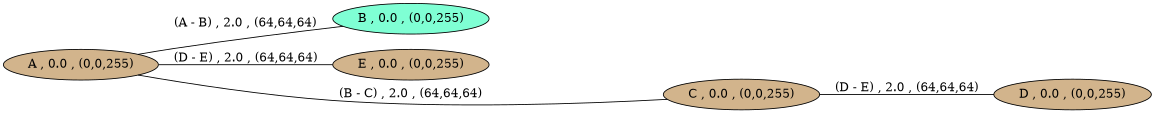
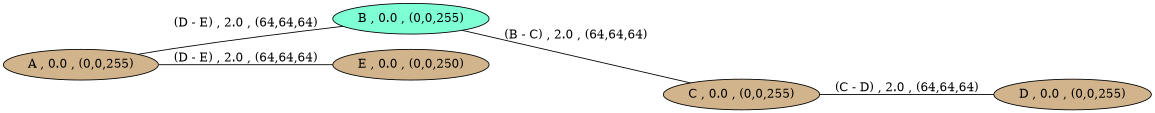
  graph {
    rankdir=LR
    node [fillcolor=tan style=filled]
    n1 [label="A , 0.0 , (0,0,255)"]
    n2 [fillcolor=aquamarine label="B , 0.0 , (0,0,255)"]
-   n3 [label="E , 0.0 , (0,0,255)"]
+   n3 [label="E , 0.0 , (0,0,250)"]
    n4 [label="C , 0.0 , (0,0,255)"]
    n5 [label="D , 0.0 , (0,0,255)"]
-   n1 -- n2 [label="(A - B) , 2.0 , (64,64,64)"]
+   n1 -- n2 [label="(D - E) , 2.0 , (64,64,64)"]
    n1 -- n3 [label="(D - E) , 2.0 , (64,64,64)"]
-   n1 -- n4 [label="(B - C) , 2.0 , (64,64,64)"]
-   n4 -- n5 [label="(D - E) , 2.0 , (64,64,64)"]
+   n2 -- n4 [label="(B - C) , 2.0 , (64,64,64)"]
+   n4 -- n5 [label="(C - D) , 2.0 , (64,64,64)"]
  }
